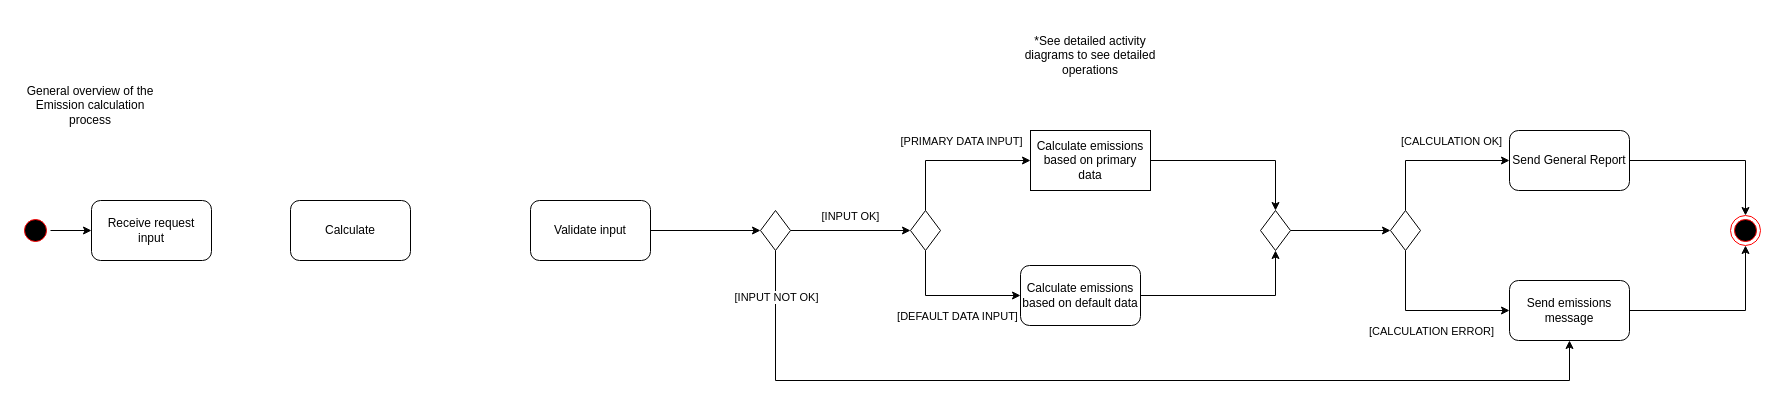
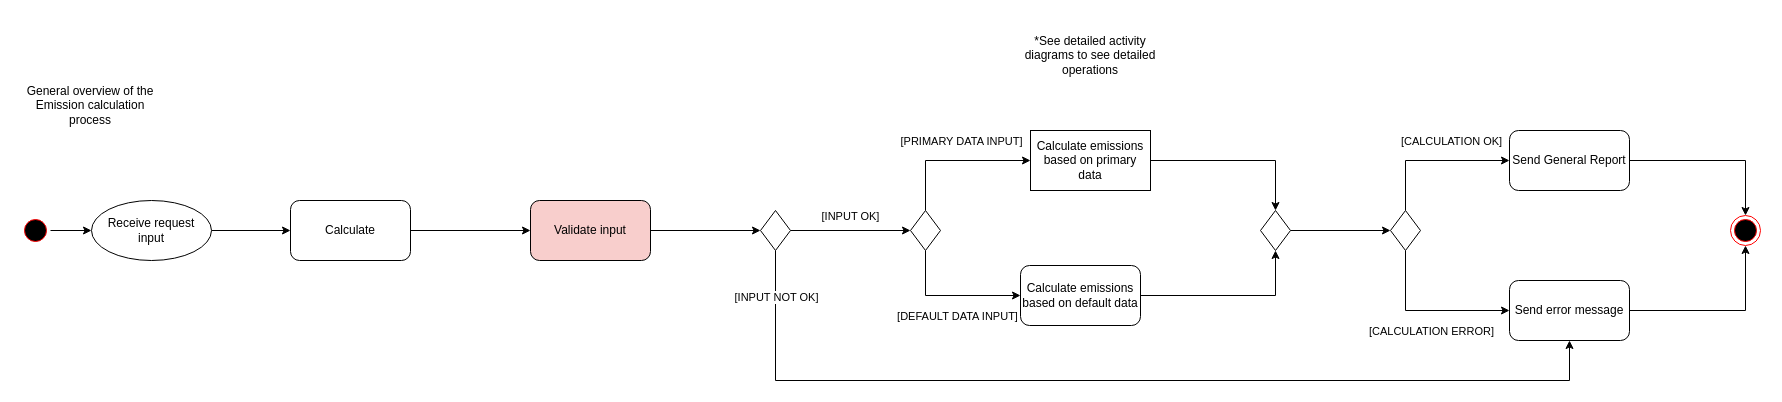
  <mxCell id="0" />
  <mxCell id="1" parent="0" />
- <mxCell id="3" value="Receive request &lt;br&gt;input" style="rounded=1;whiteSpace=wrap;html=1;" vertex="1" parent="1"><mxGeometry x="91" y="200" width="120" height="60" as="geometry" /></mxCell>
+ <mxCell id="2" style="edgeStyle=orthogonalEdgeStyle;rounded=0;orthogonalLoop=1;jettySize=auto;html=1;" edge="1" parent="1" source="3" target="7"><mxGeometry relative="1" as="geometry" /></mxCell>
+ <mxCell id="3" value="Receive request &lt;br&gt;input" style="ellipse;whiteSpace=wrap;html=1;" vertex="1" parent="1"><mxGeometry x="91" y="200" width="120" height="60" as="geometry" /></mxCell>
  <mxCell id="4" style="edgeStyle=orthogonalEdgeStyle;rounded=0;orthogonalLoop=1;jettySize=auto;html=1;exitX=1;exitY=0.5;exitDx=0;exitDy=0;entryX=0;entryY=0.5;entryDx=0;entryDy=0;" edge="1" parent="1" source="5" target="3"><mxGeometry relative="1" as="geometry" /></mxCell>
  <mxCell id="5" value="" style="ellipse;shape=startState;fillColor=#000000;strokeColor=#ff0000;" vertex="1" parent="1"><mxGeometry x="20" y="215" width="30" height="30" as="geometry" /></mxCell>
+ <mxCell id="6" style="edgeStyle=orthogonalEdgeStyle;rounded=0;orthogonalLoop=1;jettySize=auto;html=1;exitX=1;exitY=0.5;exitDx=0;exitDy=0;entryX=0;entryY=0.5;entryDx=0;entryDy=0;" edge="1" parent="1" source="7" target="31"><mxGeometry relative="1" as="geometry" /></mxCell>
  <mxCell id="7" value="Calculate" style="whiteSpace=wrap;html=1;rounded=1;" vertex="1" parent="1"><mxGeometry x="290" y="200" width="120" height="60" as="geometry" /></mxCell>
  <mxCell id="8" style="edgeStyle=orthogonalEdgeStyle;rounded=0;orthogonalLoop=1;jettySize=auto;html=1;exitX=0.5;exitY=0;exitDx=0;exitDy=0;entryX=0;entryY=0.5;entryDx=0;entryDy=0;" edge="1" parent="1" source="12" target="14"><mxGeometry relative="1" as="geometry" /></mxCell>
  <mxCell id="9" value="[PRIMARY DATA INPUT]" style="edgeLabel;html=1;align=center;verticalAlign=middle;resizable=0;points=[];" vertex="1" connectable="0" parent="8"><mxGeometry x="0.502" relative="1" as="geometry"><mxPoint x="-31" y="-20" as="offset" /></mxGeometry></mxCell>
  <mxCell id="10" style="edgeStyle=orthogonalEdgeStyle;rounded=0;orthogonalLoop=1;jettySize=auto;html=1;exitX=0.5;exitY=1;exitDx=0;exitDy=0;entryX=0;entryY=0.5;entryDx=0;entryDy=0;" edge="1" parent="1" source="12" target="16"><mxGeometry relative="1" as="geometry" /></mxCell>
  <mxCell id="11" value="[DEFAULT DATA INPUT]" style="edgeLabel;html=1;align=center;verticalAlign=middle;resizable=0;points=[];" vertex="1" connectable="0" parent="10"><mxGeometry x="0.217" y="-2" relative="1" as="geometry"><mxPoint x="-9" y="18" as="offset" /></mxGeometry></mxCell>
  <mxCell id="12" value="" style="rhombus;whiteSpace=wrap;html=1;" vertex="1" parent="1"><mxGeometry x="910" y="210" width="30" height="40" as="geometry" /></mxCell>
  <mxCell id="13" style="edgeStyle=orthogonalEdgeStyle;rounded=0;orthogonalLoop=1;jettySize=auto;html=1;exitX=1;exitY=0.5;exitDx=0;exitDy=0;entryX=0.5;entryY=0;entryDx=0;entryDy=0;" edge="1" parent="1" source="14" target="18"><mxGeometry relative="1" as="geometry" /></mxCell>
  <mxCell id="14" value="Calculate emissions based on primary data" style="whiteSpace=wrap;html=1;rounded=0;" vertex="1" parent="1"><mxGeometry x="1030" y="130" width="120" height="60" as="geometry" /></mxCell>
  <mxCell id="15" style="edgeStyle=orthogonalEdgeStyle;rounded=0;orthogonalLoop=1;jettySize=auto;html=1;exitX=1;exitY=0.5;exitDx=0;exitDy=0;entryX=0.5;entryY=1;entryDx=0;entryDy=0;" edge="1" parent="1" source="16" target="18"><mxGeometry relative="1" as="geometry" /></mxCell>
  <mxCell id="16" value="Calculate emissions based on default data" style="whiteSpace=wrap;html=1;rounded=1;" vertex="1" parent="1"><mxGeometry x="1020" y="265" width="120" height="60" as="geometry" /></mxCell>
  <mxCell id="17" style="edgeStyle=orthogonalEdgeStyle;rounded=0;orthogonalLoop=1;jettySize=auto;html=1;exitX=1;exitY=0.5;exitDx=0;exitDy=0;" edge="1" parent="1" source="18" target="23"><mxGeometry relative="1" as="geometry" /></mxCell>
  <mxCell id="18" value="" style="rhombus;whiteSpace=wrap;html=1;" vertex="1" parent="1"><mxGeometry x="1260" y="210" width="30" height="40" as="geometry" /></mxCell>
  <mxCell id="19" style="edgeStyle=orthogonalEdgeStyle;rounded=0;orthogonalLoop=1;jettySize=auto;html=1;exitX=0.5;exitY=1;exitDx=0;exitDy=0;entryX=0;entryY=0.5;entryDx=0;entryDy=0;" edge="1" parent="1" source="23" target="25"><mxGeometry relative="1" as="geometry" /></mxCell>
  <mxCell id="20" value="[CALCULATION ERROR]" style="edgeLabel;html=1;align=center;verticalAlign=middle;resizable=0;points=[];" vertex="1" connectable="0" parent="19"><mxGeometry x="0.216" y="1" relative="1" as="geometry"><mxPoint x="-15" y="21" as="offset" /></mxGeometry></mxCell>
  <mxCell id="21" style="edgeStyle=orthogonalEdgeStyle;rounded=0;orthogonalLoop=1;jettySize=auto;html=1;exitX=0.5;exitY=0;exitDx=0;exitDy=0;entryX=0;entryY=0.5;entryDx=0;entryDy=0;" edge="1" parent="1" source="23" target="27"><mxGeometry relative="1" as="geometry" /></mxCell>
  <mxCell id="22" value="[CALCULATION OK]" style="edgeLabel;html=1;align=center;verticalAlign=middle;resizable=0;points=[];" vertex="1" connectable="0" parent="21"><mxGeometry x="0.332" y="-2" relative="1" as="geometry"><mxPoint x="-8" y="-22" as="offset" /></mxGeometry></mxCell>
  <mxCell id="23" value="" style="rhombus;whiteSpace=wrap;html=1;" vertex="1" parent="1"><mxGeometry x="1390" y="210" width="30" height="40" as="geometry" /></mxCell>
  <mxCell id="24" style="edgeStyle=orthogonalEdgeStyle;rounded=0;orthogonalLoop=1;jettySize=auto;html=1;exitX=1;exitY=0.5;exitDx=0;exitDy=0;entryX=0.5;entryY=1;entryDx=0;entryDy=0;" edge="1" parent="1" source="25" target="28"><mxGeometry relative="1" as="geometry" /></mxCell>
- <mxCell id="25" value="Send emissions message" style="rounded=1;whiteSpace=wrap;html=1;" vertex="1" parent="1"><mxGeometry x="1509" y="280" width="120" height="60" as="geometry" /></mxCell>
+ <mxCell id="25" value="Send error message" style="rounded=1;whiteSpace=wrap;html=1;" vertex="1" parent="1"><mxGeometry x="1509" y="280" width="120" height="60" as="geometry" /></mxCell>
  <mxCell id="26" style="edgeStyle=orthogonalEdgeStyle;rounded=0;orthogonalLoop=1;jettySize=auto;html=1;exitX=1;exitY=0.5;exitDx=0;exitDy=0;" edge="1" parent="1" source="27" target="28"><mxGeometry relative="1" as="geometry" /></mxCell>
  <mxCell id="27" value="Send General Report" style="whiteSpace=wrap;html=1;rounded=1;" vertex="1" parent="1"><mxGeometry x="1509" y="130" width="120" height="60" as="geometry" /></mxCell>
  <mxCell id="28" value="" style="ellipse;shape=endState;fillColor=#000000;strokeColor=#ff0000" vertex="1" parent="1"><mxGeometry x="1730" y="215" width="30" height="30" as="geometry" /></mxCell>
  <mxCell id="29" value="General overview of the Emission calculation process" style="text;html=1;strokeColor=none;fillColor=none;align=center;verticalAlign=middle;whiteSpace=wrap;rounded=0;" vertex="1" parent="1"><mxGeometry x="20" y="70" width="140" height="70" as="geometry" /></mxCell>
  <mxCell id="30" style="edgeStyle=orthogonalEdgeStyle;rounded=0;orthogonalLoop=1;jettySize=auto;html=1;entryX=0;entryY=0.5;entryDx=0;entryDy=0;" edge="1" parent="1" source="31" target="36"><mxGeometry relative="1" as="geometry" /></mxCell>
- <mxCell id="31" value="Validate input" style="whiteSpace=wrap;html=1;rounded=1;" vertex="1" parent="1"><mxGeometry x="530" y="200" width="120" height="60" as="geometry" /></mxCell>
+ <mxCell id="31" value="Validate input" style="whiteSpace=wrap;html=1;rounded=1;fillColor=#f8cecc;" vertex="1" parent="1"><mxGeometry x="530" y="200" width="120" height="60" as="geometry" /></mxCell>
  <mxCell id="32" style="edgeStyle=orthogonalEdgeStyle;rounded=0;orthogonalLoop=1;jettySize=auto;html=1;entryX=0;entryY=0.5;entryDx=0;entryDy=0;" edge="1" parent="1" source="36" target="12"><mxGeometry relative="1" as="geometry" /></mxCell>
  <mxCell id="33" value="[INPUT OK]" style="edgeLabel;html=1;align=center;verticalAlign=middle;resizable=0;points=[];" vertex="1" connectable="0" parent="32"><mxGeometry x="-0.409" relative="1" as="geometry"><mxPoint x="24" y="-15" as="offset" /></mxGeometry></mxCell>
  <mxCell id="34" style="edgeStyle=orthogonalEdgeStyle;rounded=0;orthogonalLoop=1;jettySize=auto;html=1;exitX=0.5;exitY=1;exitDx=0;exitDy=0;entryX=0.5;entryY=1;entryDx=0;entryDy=0;" edge="1" parent="1" source="36" target="25"><mxGeometry relative="1" as="geometry"><Array as="points"><mxPoint x="775" y="380" /><mxPoint x="1569" y="380" /></Array></mxGeometry></mxCell>
  <mxCell id="35" value="[INPUT NOT OK]" style="edgeLabel;html=1;align=center;verticalAlign=middle;resizable=0;points=[];" vertex="1" connectable="0" parent="34"><mxGeometry x="-0.904" relative="1" as="geometry"><mxPoint as="offset" /></mxGeometry></mxCell>
  <mxCell id="36" value="" style="rhombus;whiteSpace=wrap;html=1;" vertex="1" parent="1"><mxGeometry x="760" y="210" width="30" height="40" as="geometry" /></mxCell>
  <mxCell id="37" value="*See detailed activity diagrams to see detailed operations" style="text;html=1;strokeColor=none;fillColor=none;align=center;verticalAlign=middle;whiteSpace=wrap;rounded=0;" vertex="1" parent="1"><mxGeometry x="1020" y="20" width="140" height="70" as="geometry" /></mxCell>
